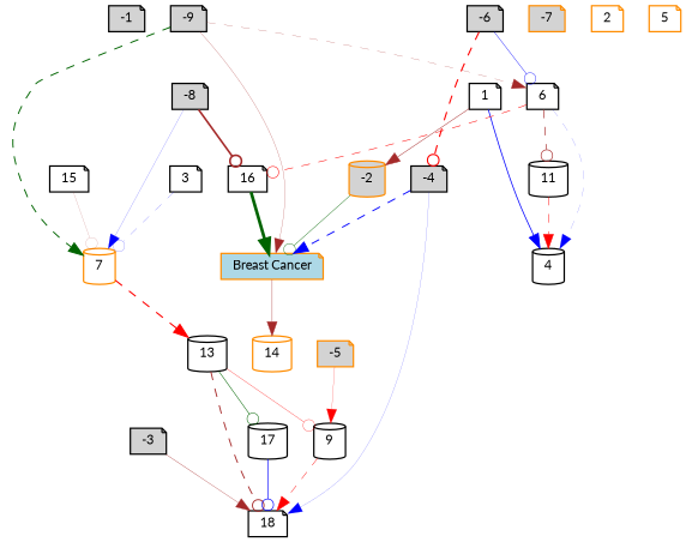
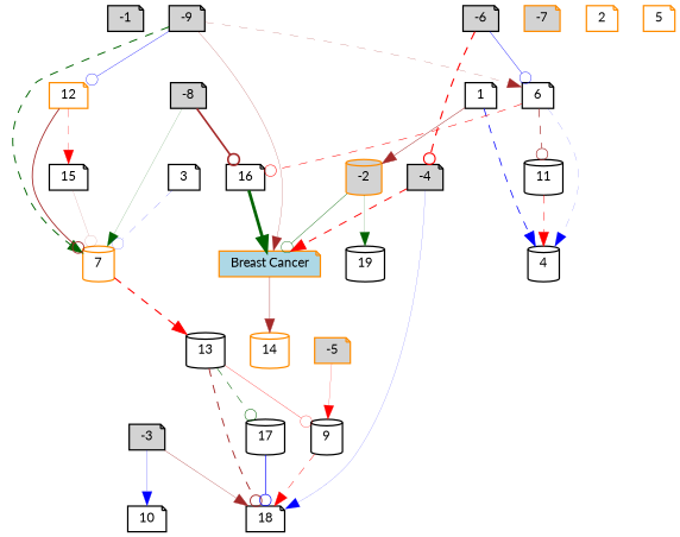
  digraph {
    fontname=Lato
    node [color=black fillcolor=white fontname=Lato fontsize=9 shape=note style=filled]
    edge [arrowhead=normal color=brown fontname=Lato style=solid]
    -1 [fillcolor=lightgray height=0.2 width=0.2]
    -2 [color=darkorange fillcolor=lightgray height=0.2 shape=cylinder width=0.2]
    "Breast Cancer" [color=darkorange fillcolor=lightblue height=0.2 width=0.2]
+   19 [height=0.2 shape=cylinder width=0.2]
    14 [color=darkorange height=0.2 shape=cylinder width=0.2]
    1 [height=0.2 width=0.2]
    4 [height=0.2 shape=cylinder width=0.2]
    -3 [fillcolor=lightgray height=0.2 width=0.2]
+   10 [height=0.2 width=0.2]
    18 [height=0.2 width=0.2]
    -4 [fillcolor=lightgray height=0.2 width=0.2]
    -5 [color=darkorange fillcolor=lightgray height=0.2 width=0.2]
    9 [height=0.2 shape=cylinder width=0.2]
    -6 [fillcolor=lightgray height=0.2 width=0.2]
    6 [height=0.2 width=0.2]
    16 [height=0.2 width=0.2]
    11 [height=0.2 shape=cylinder width=0.2]
    -7 [color=darkorange fillcolor=lightgray height=0.2 width=0.2]
    -8 [fillcolor=lightgray height=0.2 width=0.2]
    7 [color=darkorange height=0.2 shape=cylinder width=0.2]
    13 [height=0.2 shape=cylinder width=0.2]
    -9 [fillcolor=lightgray height=0.2 width=0.2]
+   12 [color=darkorange height=0.2 width=0.2]
    15 [height=0.2 width=0.2]
    2 [color=darkorange height=0.2 width=0.2]
    3 [height=0.2 width=0.2]
    5 [color=darkorange height=0.2 width=0.2]
    17 [height=0.2 shape=cylinder width=0.2]
    -2 -> "Breast Cancer" [arrowhead=odot color=darkgreen penwidth=0.31274989279639254]
+   -2 -> 19 [color=darkgreen penwidth=0.1327180205334732]
    "Breast Cancer" -> 14 [penwidth=0.28447393541708355]
    1 -> -2 [penwidth=0.37523820734148483]
-   1 -> 4 [color=blue penwidth=0.6045931311344664]
+   1 -> 4 [color=blue penwidth=0.6045931311344664 style=dashed]
+   -3 -> 10 [color=blue penwidth=0.17086867561832678]
    -3 -> 18 [penwidth=0.24627608472426857]
-   -4 -> "Breast Cancer" [color=blue penwidth=0.7428532682602959 style=dashed]
+   -4 -> "Breast Cancer" [color=red penwidth=0.7428532682602959 style=dashed]
    -4 -> 18 [color=blue penwidth=0.10856946914599522]
    -5 -> 9 [color=red penwidth=0.15668533046139205]
    9 -> 18 [color=red penwidth=0.3293652786046265 style=dashed]
    -6 -> -4 [arrowhead=odot color=red penwidth=0.8848722617560503 style=dashed]
    -6 -> 6 [arrowhead=odot color=blue penwidth=0.30101637851881924]
    6 -> 4 [color=blue penwidth=0.1014295142106938 style=dashed]
    6 -> 16 [arrowhead=odot color=red penwidth=0.4100786232616688 style=dashed]
    6 -> 11 [arrowhead=odot penwidth=0.5290230065331547 style=dashed]
    16 -> "Breast Cancer" [color=darkgreen penwidth=2.189750063484977]
    11 -> 4 [color=red penwidth=0.37210102143669066 style=dashed]
    -8 -> 16 [arrowhead=odot penwidth=1.305644421707498]
-   -8 -> 7 [color=blue penwidth=0.11872142301237648]
+   -8 -> 7 [color=darkgreen penwidth=0.11872142301237648]
    7 -> 13 [color=red penwidth=0.8631068345511509 style=dashed]
    13 -> 18 [arrowhead=odot penwidth=0.7440009199801647 style=dashed]
    13 -> 9 [arrowhead=odot color=red penwidth=0.22947567776606065]
-   13 -> 17 [arrowhead=odot color=darkgreen penwidth=0.4087190254488057]
+   13 -> 17 [arrowhead=odot color=darkgreen penwidth=0.4087190254488057 style=dashed]
    -9 -> "Breast Cancer" [penwidth=0.17890974961351241]
    -9 -> 6 [penwidth=0.1705830772234218 style=dashed]
    -9 -> 7 [color=darkgreen penwidth=0.7719751096738459 style=dashed]
+   -9 -> 12 [arrowhead=odot color=blue penwidth=0.2783301841734852]
+   12 -> 7 [arrowhead=odot penwidth=0.6938236820617293]
+   12 -> 15 [color=red penwidth=0.22673800656849089 style=dashed]
    15 -> 7 [arrowhead=odot penwidth=0.1031006735239015]
    3 -> 7 [arrowhead=odot color=blue penwidth=0.1291221888205871 style=dashed]
    17 -> 18 [arrowhead=odot color=blue penwidth=0.5274648070349869]
  }
